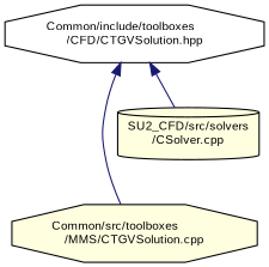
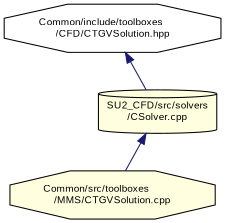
  digraph {
    fontname="Liberation Sans"
    node [color=black fillcolor=lightyellow fontname="Liberation Sans" fontsize=10 shape=octagon style=filled]
    edge [color=midnightblue dir=back fontname="Liberation Sans" fontsize=10 labelfontname=Helvetica labelfontsize=10 style=solid]
    n1 [fillcolor=white fontcolor=black height=0.2 label="Common/include/toolboxes\l/CFD/CTGVSolution.hpp" width=0.4]
    n2 [height=0.2 label="Common/src/toolboxes\l/MMS/CTGVSolution.cpp" width=0.4]
    n3 [height=0.2 label="SU2_CFD/src/solvers\l/CSolver.cpp" shape=cylinder width=0.4]
-   n1 -> n2
+   n3 -> n2
    n1 -> n3
  }
